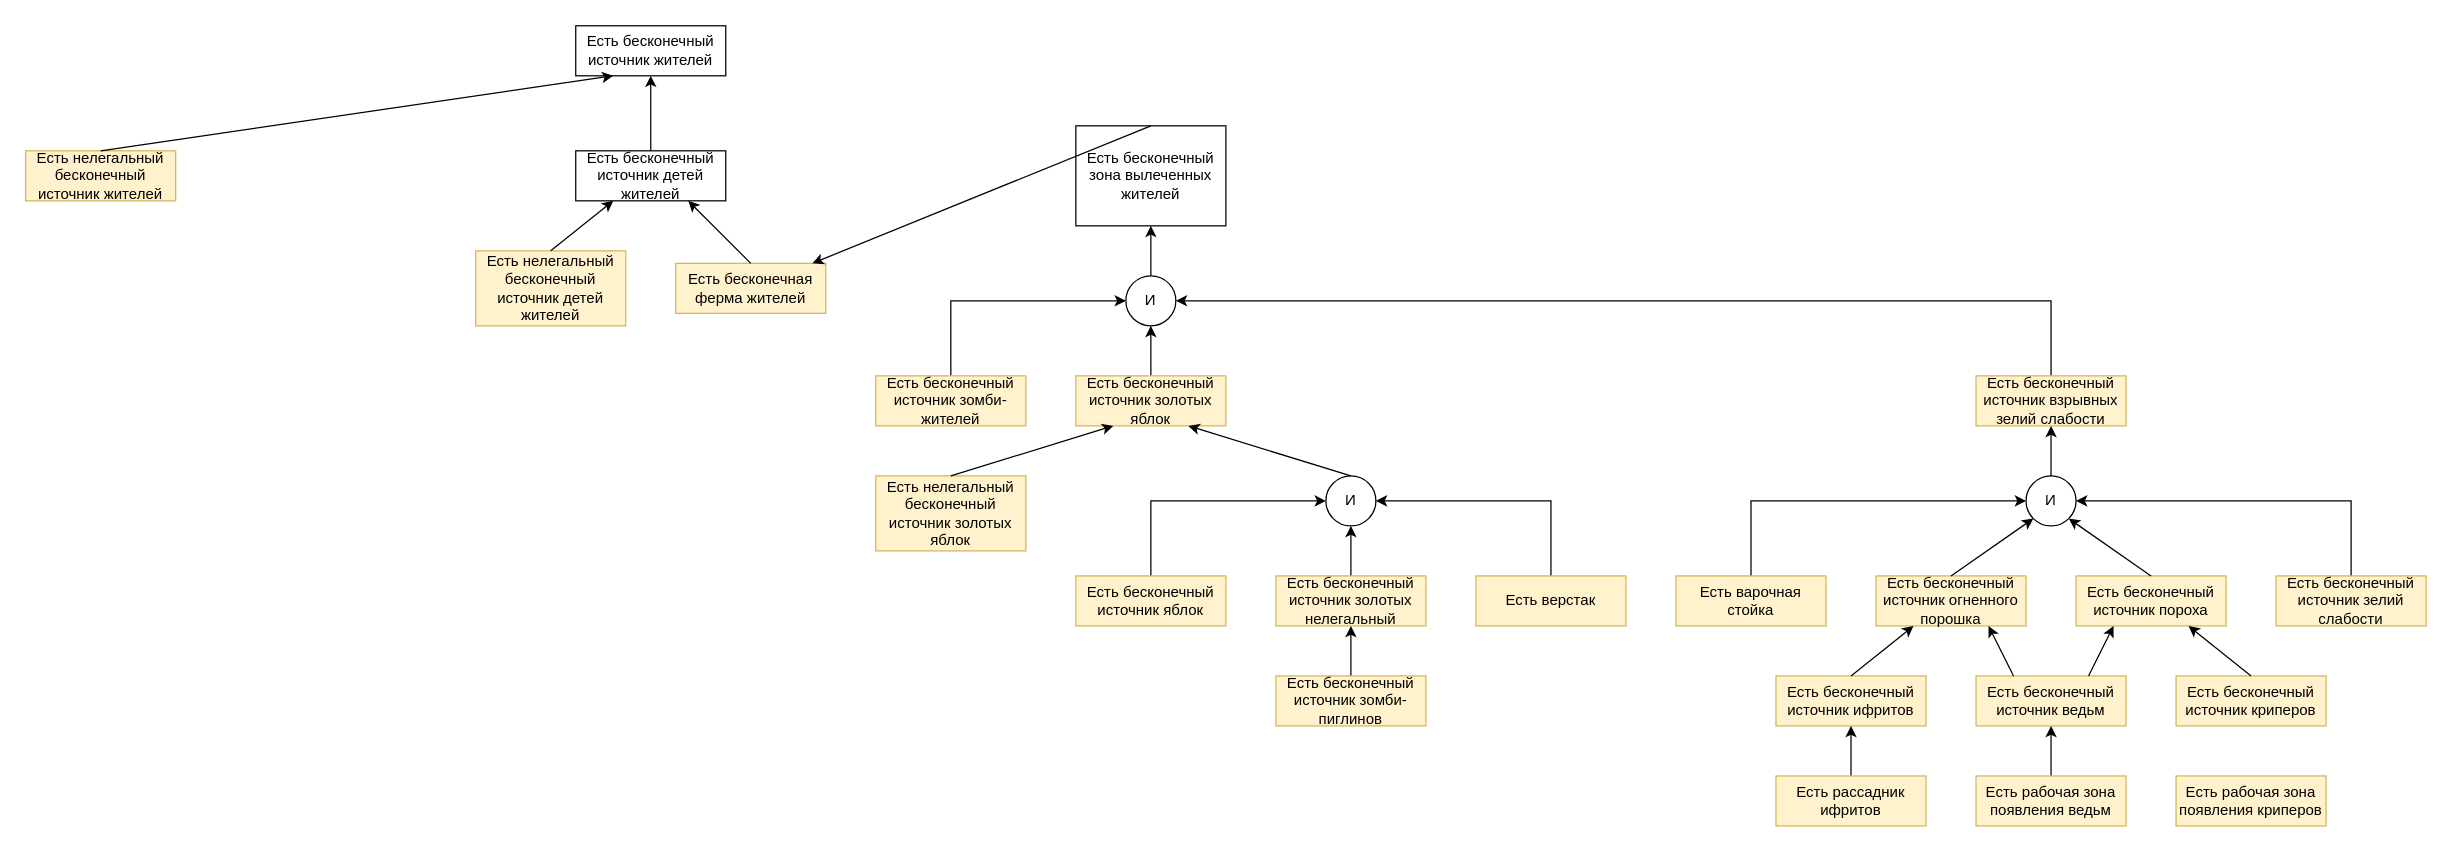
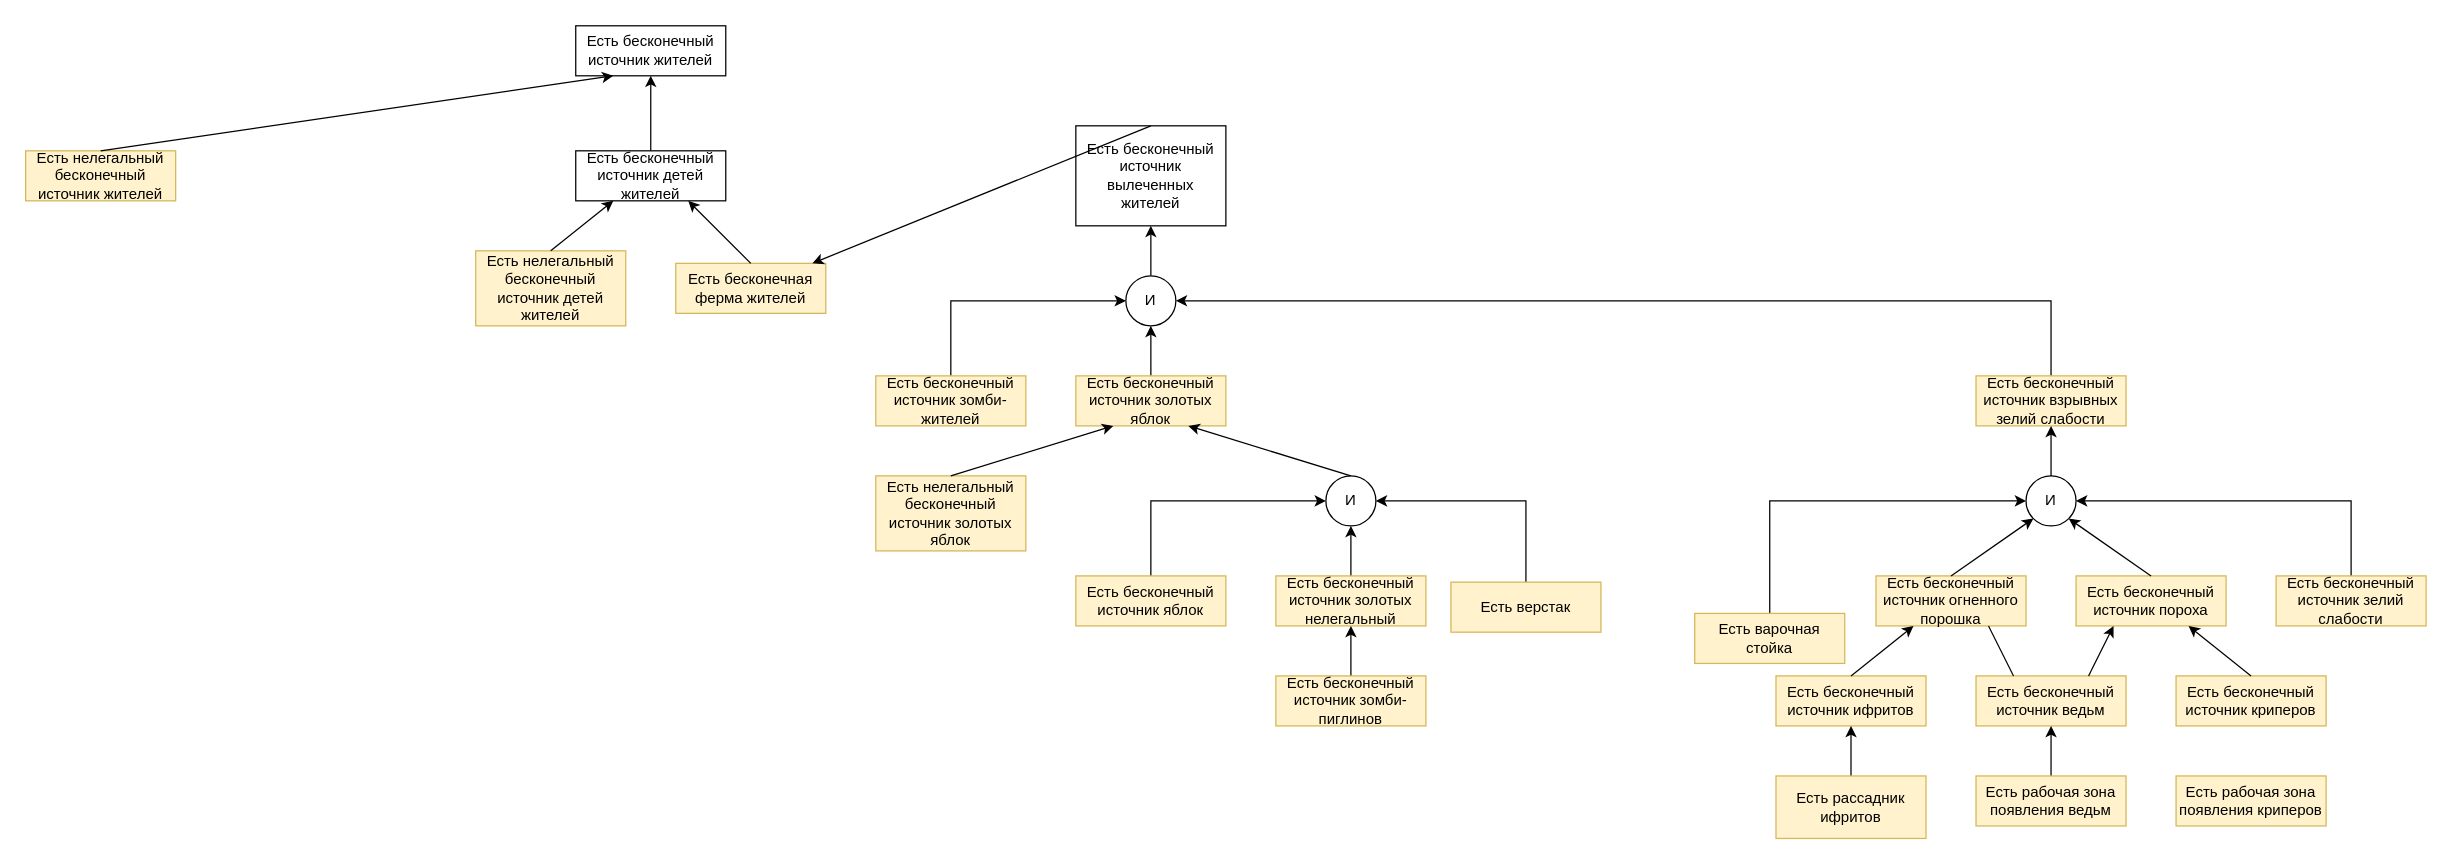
  <mxCell id="0" />
  <mxCell id="1" parent="0" />
  <mxCell id="2" value="Есть бесконечный источник жителей" style="rounded=0;whiteSpace=wrap;html=1;" vertex="1" parent="1"><mxGeometry x="460" y="20" width="120" height="40" as="geometry" /></mxCell>
  <mxCell id="3" value="Есть нелегальный бесконечный источник жителей" style="rounded=0;whiteSpace=wrap;html=1;fillColor=#fff2cc;strokeColor=#d6b656;" vertex="1" parent="1"><mxGeometry x="20" y="120" width="120" height="40" as="geometry" /></mxCell>
  <mxCell id="4" value="Есть бесконечная&lt;br&gt;ферма жителей" style="rounded=0;whiteSpace=wrap;html=1;fillColor=#fff2cc;strokeColor=#d6b656;" vertex="1" parent="1"><mxGeometry x="540" y="210" width="120" height="40" as="geometry" /></mxCell>
- <mxCell id="5" value="Есть бесконечный зона вылеченных жителей" style="rounded=0;whiteSpace=wrap;html=1;" vertex="1" parent="1"><mxGeometry x="860" y="100" width="120" height="80" as="geometry" /></mxCell>
+ <mxCell id="5" value="Есть бесконечный источник вылеченных жителей" style="rounded=0;whiteSpace=wrap;html=1;" vertex="1" parent="1"><mxGeometry x="860" y="100" width="120" height="80" as="geometry" /></mxCell>
  <mxCell id="6" value="Есть бесконечный источник детей жителей" style="rounded=0;whiteSpace=wrap;html=1;" vertex="1" parent="1"><mxGeometry x="460" y="120" width="120" height="40" as="geometry" /></mxCell>
  <mxCell id="7" value="Есть нелегальный бесконечный источник детей жителей" style="rounded=0;whiteSpace=wrap;html=1;fillColor=#fff2cc;strokeColor=#d6b656;" vertex="1" parent="1"><mxGeometry x="380" y="200" width="120" height="60" as="geometry" /></mxCell>
  <mxCell id="8" style="edgeStyle=orthogonalEdgeStyle;rounded=0;orthogonalLoop=1;jettySize=auto;html=1;exitX=0.5;exitY=0;exitDx=0;exitDy=0;entryX=0;entryY=0.5;entryDx=0;entryDy=0;" edge="1" parent="1" source="9" target="15"><mxGeometry relative="1" as="geometry" /></mxCell>
  <mxCell id="9" value="Есть бесконечный источник зомби-жителей" style="rounded=0;whiteSpace=wrap;html=1;fillColor=#fff2cc;strokeColor=#d6b656;" vertex="1" parent="1"><mxGeometry x="700" y="300" width="120" height="40" as="geometry" /></mxCell>
  <mxCell id="10" style="edgeStyle=orthogonalEdgeStyle;rounded=0;orthogonalLoop=1;jettySize=auto;html=1;exitX=0.5;exitY=0;exitDx=0;exitDy=0;entryX=0.5;entryY=1;entryDx=0;entryDy=0;" edge="1" parent="1" source="11" target="15"><mxGeometry relative="1" as="geometry" /></mxCell>
  <mxCell id="11" value="Есть бесконечный источник золотых яблок" style="rounded=0;whiteSpace=wrap;html=1;fillColor=#fff2cc;strokeColor=#d6b656;" vertex="1" parent="1"><mxGeometry x="860" y="300" width="120" height="40" as="geometry" /></mxCell>
  <mxCell id="12" style="edgeStyle=orthogonalEdgeStyle;rounded=0;orthogonalLoop=1;jettySize=auto;html=1;exitX=0.5;exitY=0;exitDx=0;exitDy=0;entryX=1;entryY=0.5;entryDx=0;entryDy=0;" edge="1" parent="1" source="13" target="15"><mxGeometry relative="1" as="geometry" /></mxCell>
  <mxCell id="13" value="Есть бесконечный источник взрывных зелий слабости" style="rounded=0;whiteSpace=wrap;html=1;fillColor=#fff2cc;strokeColor=#d6b656;" vertex="1" parent="1"><mxGeometry x="1580" y="300" width="120" height="40" as="geometry" /></mxCell>
  <mxCell id="14" style="edgeStyle=orthogonalEdgeStyle;rounded=0;orthogonalLoop=1;jettySize=auto;html=1;exitX=0.5;exitY=0;exitDx=0;exitDy=0;entryX=0.5;entryY=1;entryDx=0;entryDy=0;" edge="1" parent="1" source="15" target="5"><mxGeometry relative="1" as="geometry" /></mxCell>
  <mxCell id="15" value="И" style="ellipse;whiteSpace=wrap;html=1;aspect=fixed;" vertex="1" parent="1"><mxGeometry x="900" y="220" width="40" height="40" as="geometry" /></mxCell>
  <mxCell id="16" value="Есть нелегальный бесконечный источник золотых яблок" style="rounded=0;whiteSpace=wrap;html=1;fillColor=#fff2cc;strokeColor=#d6b656;" vertex="1" parent="1"><mxGeometry x="700" y="380" width="120" height="60" as="geometry" /></mxCell>
  <mxCell id="17" style="edgeStyle=orthogonalEdgeStyle;rounded=0;orthogonalLoop=1;jettySize=auto;html=1;exitX=0.5;exitY=0;exitDx=0;exitDy=0;entryX=0;entryY=0.5;entryDx=0;entryDy=0;" edge="1" parent="1" source="18" target="23"><mxGeometry relative="1" as="geometry" /></mxCell>
  <mxCell id="18" value="Есть бесконечный источник яблок" style="rounded=0;whiteSpace=wrap;html=1;fillColor=#fff2cc;strokeColor=#d6b656;" vertex="1" parent="1"><mxGeometry x="860" y="460" width="120" height="40" as="geometry" /></mxCell>
  <mxCell id="19" style="edgeStyle=orthogonalEdgeStyle;rounded=0;orthogonalLoop=1;jettySize=auto;html=1;exitX=0.5;exitY=0;exitDx=0;exitDy=0;entryX=0.5;entryY=1;entryDx=0;entryDy=0;" edge="1" parent="1" source="20" target="23"><mxGeometry relative="1" as="geometry" /></mxCell>
  <mxCell id="20" value="Есть бесконечный источник золотых нелегальный" style="rounded=0;whiteSpace=wrap;html=1;fillColor=#fff2cc;strokeColor=#d6b656;" vertex="1" parent="1"><mxGeometry x="1020" y="460" width="120" height="40" as="geometry" /></mxCell>
  <mxCell id="21" style="edgeStyle=orthogonalEdgeStyle;rounded=0;orthogonalLoop=1;jettySize=auto;html=1;exitX=0.5;exitY=0;exitDx=0;exitDy=0;entryX=1;entryY=0.5;entryDx=0;entryDy=0;" edge="1" parent="1" source="22" target="23"><mxGeometry relative="1" as="geometry" /></mxCell>
- <mxCell id="22" value="Есть верстак" style="rounded=0;whiteSpace=wrap;html=1;fillColor=#fff2cc;strokeColor=#d6b656;" vertex="1" parent="1"><mxGeometry x="1180" y="460" width="120" height="40" as="geometry" /></mxCell>
+ <mxCell id="22" value="Есть верстак" style="rounded=0;whiteSpace=wrap;html=1;fillColor=#fff2cc;strokeColor=#d6b656;" vertex="1" parent="1"><mxGeometry x="1160" y="465" width="120" height="40" as="geometry" /></mxCell>
  <mxCell id="23" value="И" style="ellipse;whiteSpace=wrap;html=1;aspect=fixed;" vertex="1" parent="1"><mxGeometry x="1060" y="380" width="40" height="40" as="geometry" /></mxCell>
  <mxCell id="24" value="" style="endArrow=classic;html=1;rounded=0;exitX=0.5;exitY=0;exitDx=0;exitDy=0;entryX=0.25;entryY=1;entryDx=0;entryDy=0;" edge="1" parent="1" source="16" target="11"><mxGeometry width="50" height="50" relative="1" as="geometry"><mxPoint x="750" y="560" as="sourcePoint" /><mxPoint x="800" y="510" as="targetPoint" /></mxGeometry></mxCell>
  <mxCell id="25" value="" style="endArrow=classic;html=1;rounded=0;entryX=0.75;entryY=1;entryDx=0;entryDy=0;exitX=0.5;exitY=0;exitDx=0;exitDy=0;" edge="1" parent="1" source="23" target="11"><mxGeometry width="50" height="50" relative="1" as="geometry"><mxPoint x="1050" y="610" as="sourcePoint" /><mxPoint x="1100" y="560" as="targetPoint" /></mxGeometry></mxCell>
  <mxCell id="26" value="" style="endArrow=classic;html=1;rounded=0;entryX=0.75;entryY=1;entryDx=0;entryDy=0;exitX=0.5;exitY=0;exitDx=0;exitDy=0;" edge="1" parent="1" source="4" target="6"><mxGeometry width="50" height="50" relative="1" as="geometry"><mxPoint x="610" y="320" as="sourcePoint" /><mxPoint x="660" y="270" as="targetPoint" /></mxGeometry></mxCell>
  <mxCell id="27" value="" style="endArrow=classic;html=1;rounded=0;exitX=0.5;exitY=0;exitDx=0;exitDy=0;entryX=0.25;entryY=1;entryDx=0;entryDy=0;" edge="1" parent="1" source="7" target="6"><mxGeometry width="50" height="50" relative="1" as="geometry"><mxPoint x="500" y="340" as="sourcePoint" /><mxPoint x="550" y="290" as="targetPoint" /></mxGeometry></mxCell>
  <mxCell id="28" value="" style="endArrow=classic;html=1;rounded=0;entryX=0.5;entryY=1;entryDx=0;entryDy=0;exitX=0.5;exitY=0;exitDx=0;exitDy=0;" edge="1" parent="1" source="6" target="2"><mxGeometry width="50" height="50" relative="1" as="geometry"><mxPoint x="640" y="130" as="sourcePoint" /><mxPoint x="690" y="80" as="targetPoint" /></mxGeometry></mxCell>
  <mxCell id="29" value="" style="endArrow=classic;html=1;rounded=0;entryX=0.25;entryY=1;entryDx=0;entryDy=0;exitX=0.5;exitY=0;exitDx=0;exitDy=0;" edge="1" parent="1" source="3" target="2"><mxGeometry width="50" height="50" relative="1" as="geometry"><mxPoint x="270" y="240" as="sourcePoint" /><mxPoint x="320" y="190" as="targetPoint" /></mxGeometry></mxCell>
  <mxCell id="30" value="" style="endArrow=classic;html=1;rounded=0;exitX=0.5;exitY=0;exitDx=0;exitDy=0;" edge="1" parent="1" source="5" target="4"><mxGeometry width="50" height="50" relative="1" as="geometry"><mxPoint x="740" y="140" as="sourcePoint" /><mxPoint x="790" y="90" as="targetPoint" /></mxGeometry></mxCell>
  <mxCell id="31" style="edgeStyle=orthogonalEdgeStyle;rounded=0;orthogonalLoop=1;jettySize=auto;html=1;exitX=0.5;exitY=0;exitDx=0;exitDy=0;entryX=0;entryY=0.5;entryDx=0;entryDy=0;" edge="1" parent="1" source="32" target="43"><mxGeometry relative="1" as="geometry" /></mxCell>
- <mxCell id="32" value="Есть варочная стойка" style="rounded=0;whiteSpace=wrap;html=1;fillColor=#fff2cc;strokeColor=#d6b656;" vertex="1" parent="1"><mxGeometry x="1340" y="460" width="120" height="40" as="geometry" /></mxCell>
+ <mxCell id="32" value="Есть варочная стойка" style="rounded=0;whiteSpace=wrap;html=1;fillColor=#fff2cc;strokeColor=#d6b656;" vertex="1" parent="1"><mxGeometry x="1355" y="490" width="120" height="40" as="geometry" /></mxCell>
  <mxCell id="33" value="Есть бесконечный источник огненного порошка" style="rounded=0;whiteSpace=wrap;html=1;fillColor=#fff2cc;strokeColor=#d6b656;" vertex="1" parent="1"><mxGeometry x="1500" y="460" width="120" height="40" as="geometry" /></mxCell>
  <mxCell id="34" value="Есть бесконечный источник пороха" style="rounded=0;whiteSpace=wrap;html=1;fillColor=#fff2cc;strokeColor=#d6b656;" vertex="1" parent="1"><mxGeometry x="1660" y="460" width="120" height="40" as="geometry" /></mxCell>
  <mxCell id="35" style="edgeStyle=orthogonalEdgeStyle;rounded=0;orthogonalLoop=1;jettySize=auto;html=1;exitX=0.5;exitY=0;exitDx=0;exitDy=0;entryX=1;entryY=0.5;entryDx=0;entryDy=0;" edge="1" parent="1" source="36" target="43"><mxGeometry relative="1" as="geometry" /></mxCell>
  <mxCell id="36" value="Есть бесконечный источник зелий слабости" style="rounded=0;whiteSpace=wrap;html=1;fillColor=#fff2cc;strokeColor=#d6b656;" vertex="1" parent="1"><mxGeometry x="1820" y="460" width="120" height="40" as="geometry" /></mxCell>
  <mxCell id="37" value="Есть бесконечный источник ифритов" style="rounded=0;whiteSpace=wrap;html=1;fillColor=#fff2cc;strokeColor=#d6b656;" vertex="1" parent="1"><mxGeometry x="1420" y="540" width="120" height="40" as="geometry" /></mxCell>
  <mxCell id="38" value="Есть бесконечный источник криперов" style="rounded=0;whiteSpace=wrap;html=1;fillColor=#fff2cc;strokeColor=#d6b656;" vertex="1" parent="1"><mxGeometry x="1740" y="540" width="120" height="40" as="geometry" /></mxCell>
  <mxCell id="39" value="" style="endArrow=classic;html=1;rounded=0;exitX=0.5;exitY=0;exitDx=0;exitDy=0;entryX=0.75;entryY=1;entryDx=0;entryDy=0;" edge="1" parent="1" source="38" target="34"><mxGeometry width="50" height="50" relative="1" as="geometry"><mxPoint x="1800" y="610" as="sourcePoint" /><mxPoint x="1860" y="550" as="targetPoint" /></mxGeometry></mxCell>
  <mxCell id="40" value="Есть бесконечный источник ведьм" style="rounded=0;whiteSpace=wrap;html=1;fillColor=#fff2cc;strokeColor=#d6b656;" vertex="1" parent="1"><mxGeometry x="1580" y="540" width="120" height="40" as="geometry" /></mxCell>
  <mxCell id="41" value="" style="endArrow=classic;html=1;rounded=0;entryX=0.25;entryY=1;entryDx=0;entryDy=0;exitX=0.75;exitY=0;exitDx=0;exitDy=0;" edge="1" parent="1" source="40" target="34"><mxGeometry width="50" height="50" relative="1" as="geometry"><mxPoint x="1910" y="680" as="sourcePoint" /><mxPoint x="1960" y="630" as="targetPoint" /></mxGeometry></mxCell>
  <mxCell id="42" style="edgeStyle=orthogonalEdgeStyle;rounded=0;orthogonalLoop=1;jettySize=auto;html=1;exitX=0.5;exitY=0;exitDx=0;exitDy=0;entryX=0.5;entryY=1;entryDx=0;entryDy=0;" edge="1" parent="1" source="43" target="13"><mxGeometry relative="1" as="geometry" /></mxCell>
  <mxCell id="43" value="И" style="ellipse;whiteSpace=wrap;html=1;aspect=fixed;" vertex="1" parent="1"><mxGeometry x="1620" y="380" width="40" height="40" as="geometry" /></mxCell>
  <mxCell id="44" value="" style="endArrow=classic;html=1;rounded=0;exitX=0.5;exitY=0;exitDx=0;exitDy=0;entryX=0;entryY=1;entryDx=0;entryDy=0;" edge="1" parent="1" source="33" target="43"><mxGeometry width="50" height="50" relative="1" as="geometry"><mxPoint x="1630" y="690" as="sourcePoint" /><mxPoint x="1680" y="640" as="targetPoint" /></mxGeometry></mxCell>
  <mxCell id="45" value="" style="endArrow=classic;html=1;rounded=0;entryX=1;entryY=1;entryDx=0;entryDy=0;exitX=0.5;exitY=0;exitDx=0;exitDy=0;" edge="1" parent="1" source="34" target="43"><mxGeometry width="50" height="50" relative="1" as="geometry"><mxPoint x="1740" y="470" as="sourcePoint" /><mxPoint x="1790" y="420" as="targetPoint" /></mxGeometry></mxCell>
  <mxCell id="46" value="Есть рабочая зона&lt;br&gt;появления криперов" style="rounded=0;whiteSpace=wrap;html=1;fillColor=#fff2cc;strokeColor=#d6b656;" vertex="1" parent="1"><mxGeometry x="1740" y="620" width="120" height="40" as="geometry" /></mxCell>
  <mxCell id="47" style="edgeStyle=orthogonalEdgeStyle;rounded=0;orthogonalLoop=1;jettySize=auto;html=1;exitX=0.5;exitY=0;exitDx=0;exitDy=0;entryX=0.5;entryY=1;entryDx=0;entryDy=0;" edge="1" parent="1" source="48" target="40"><mxGeometry relative="1" as="geometry" /></mxCell>
  <mxCell id="48" value="Есть рабочая зона появления ведьм" style="rounded=0;whiteSpace=wrap;html=1;fillColor=#fff2cc;strokeColor=#d6b656;" vertex="1" parent="1"><mxGeometry x="1580" y="620" width="120" height="40" as="geometry" /></mxCell>
  <mxCell id="49" style="edgeStyle=orthogonalEdgeStyle;rounded=0;orthogonalLoop=1;jettySize=auto;html=1;exitX=0.5;exitY=0;exitDx=0;exitDy=0;entryX=0.5;entryY=1;entryDx=0;entryDy=0;" edge="1" parent="1" source="50" target="37"><mxGeometry relative="1" as="geometry" /></mxCell>
- <mxCell id="50" value="Есть рассадник ифритов" style="rounded=0;whiteSpace=wrap;html=1;fillColor=#fff2cc;strokeColor=#d6b656;" vertex="1" parent="1"><mxGeometry x="1420" y="620" width="120" height="40" as="geometry" /></mxCell>
+ <mxCell id="50" value="Есть рассадник ифритов" style="rounded=0;whiteSpace=wrap;html=1;fillColor=#fff2cc;strokeColor=#d6b656;" vertex="1" parent="1"><mxGeometry x="1420" y="620" width="120" height="50" as="geometry" /></mxCell>
  <mxCell id="51" style="edgeStyle=orthogonalEdgeStyle;rounded=0;orthogonalLoop=1;jettySize=auto;html=1;exitX=0.5;exitY=0;exitDx=0;exitDy=0;entryX=0.5;entryY=1;entryDx=0;entryDy=0;" edge="1" parent="1" source="52" target="20"><mxGeometry relative="1" as="geometry" /></mxCell>
  <mxCell id="52" value="Есть бесконечный источник зомби-пиглинов" style="rounded=0;whiteSpace=wrap;html=1;fillColor=#fff2cc;strokeColor=#d6b656;" vertex="1" parent="1"><mxGeometry x="1020" y="540" width="120" height="40" as="geometry" /></mxCell>
  <mxCell id="53" value="" style="endArrow=classic;html=1;rounded=0;exitX=0.5;exitY=0;exitDx=0;exitDy=0;entryX=0.25;entryY=1;entryDx=0;entryDy=0;" edge="1" parent="1" source="37" target="33"><mxGeometry width="50" height="50" relative="1" as="geometry"><mxPoint x="1520" y="660" as="sourcePoint" /><mxPoint x="1570" y="610" as="targetPoint" /></mxGeometry></mxCell>
- <mxCell id="54" value="" style="endArrow=classic;html=1;rounded=0;entryX=0.75;entryY=1;entryDx=0;entryDy=0;exitX=0.25;exitY=0;exitDx=0;exitDy=0;" edge="1" parent="1" source="40" target="33"><mxGeometry width="50" height="50" relative="1" as="geometry"><mxPoint x="1670" y="750" as="sourcePoint" /><mxPoint x="1720" y="700" as="targetPoint" /></mxGeometry></mxCell>
+ <mxCell id="54" value="" style="endArrow=none;html=1;rounded=0;entryX=0.75;entryY=1;entryDx=0;entryDy=0;exitX=0.25;exitY=0;exitDx=0;exitDy=0;" edge="1" parent="1" source="40" target="33"><mxGeometry width="50" height="50" relative="1" as="geometry"><mxPoint x="1670" y="750" as="sourcePoint" /><mxPoint x="1720" y="700" as="targetPoint" /></mxGeometry></mxCell>
